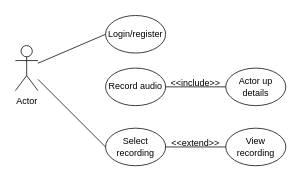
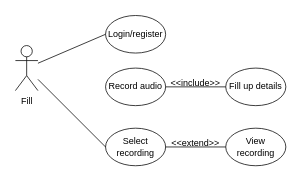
  <mxCell id="0" />
  <mxCell id="1" parent="0" />
- <mxCell id="2" value="Actor" style="shape=umlActor;verticalLabelPosition=bottom;verticalAlign=top;html=1;outlineConnect=0;" vertex="1" parent="1"><mxGeometry x="20" y="60" width="30" height="60" as="geometry" /></mxCell>
+ <mxCell id="2" value="Fill" style="shape=umlActor;verticalLabelPosition=bottom;verticalAlign=top;html=1;outlineConnect=0;" vertex="1" parent="1"><mxGeometry x="20" y="60" width="30" height="60" as="geometry" /></mxCell>
  <mxCell id="3" value="Login/register" style="ellipse;whiteSpace=wrap;html=1;" vertex="1" parent="1"><mxGeometry x="140" y="20" width="80" height="50" as="geometry" /></mxCell>
  <mxCell id="4" value="Record audio" style="ellipse;whiteSpace=wrap;html=1;" vertex="1" parent="1"><mxGeometry x="140" y="90" width="80" height="50" as="geometry" /></mxCell>
- <mxCell id="5" value="Actor up details" style="ellipse;whiteSpace=wrap;html=1;" vertex="1" parent="1"><mxGeometry x="300" y="90" width="80" height="50" as="geometry" /></mxCell>
+ <mxCell id="5" value="Fill up details" style="ellipse;whiteSpace=wrap;html=1;" vertex="1" parent="1"><mxGeometry x="300" y="90" width="80" height="50" as="geometry" /></mxCell>
  <mxCell id="6" value="Select recording" style="ellipse;whiteSpace=wrap;html=1;" vertex="1" parent="1"><mxGeometry x="140" y="170" width="80" height="50" as="geometry" /></mxCell>
  <mxCell id="7" value="View recording" style="ellipse;whiteSpace=wrap;html=1;" vertex="1" parent="1"><mxGeometry x="300" y="170" width="80" height="50" as="geometry" /></mxCell>
  <mxCell id="8" value="" style="endArrow=none;html=1;exitX=1;exitY=0.5;exitDx=0;exitDy=0;entryX=0;entryY=0.5;entryDx=0;entryDy=0;" edge="1" parent="1" source="4" target="5"><mxGeometry width="50" height="50" relative="1" as="geometry"><mxPoint x="240" y="140" as="sourcePoint" /><mxPoint x="290" y="90" as="targetPoint" /></mxGeometry></mxCell>
  <mxCell id="9" value="" style="endArrow=none;html=1;exitX=1;exitY=0.5;exitDx=0;exitDy=0;entryX=0;entryY=0.5;entryDx=0;entryDy=0;" edge="1" parent="1" source="6" target="7"><mxGeometry width="50" height="50" relative="1" as="geometry"><mxPoint x="230" y="154" as="sourcePoint" /><mxPoint x="300" y="154" as="targetPoint" /></mxGeometry></mxCell>
  <mxCell id="10" value="" style="endArrow=none;html=1;entryX=0;entryY=0.5;entryDx=0;entryDy=0;" edge="1" parent="1" source="2" target="3"><mxGeometry width="50" height="50" relative="1" as="geometry"><mxPoint x="240" y="135" as="sourcePoint" /><mxPoint x="310" y="135" as="targetPoint" /></mxGeometry></mxCell>
  <mxCell id="11" value="" style="endArrow=none;html=1;entryX=0;entryY=0.5;entryDx=0;entryDy=0;" edge="1" parent="1" source="2" target="6"><mxGeometry width="50" height="50" relative="1" as="geometry"><mxPoint x="70" y="103.571" as="sourcePoint" /><mxPoint x="160" y="65" as="targetPoint" /></mxGeometry></mxCell>
  <mxCell id="12" value="&amp;lt;&amp;lt;include&amp;gt;&amp;gt;" style="text;html=1;strokeColor=none;fillColor=none;align=center;verticalAlign=middle;whiteSpace=wrap;rounded=0;" vertex="1" parent="1"><mxGeometry x="240" y="100" width="40" height="20" as="geometry" /></mxCell>
  <mxCell id="13" value="&amp;lt;&amp;lt;extend&amp;gt;&amp;gt;" style="text;html=1;strokeColor=none;fillColor=none;align=center;verticalAlign=middle;whiteSpace=wrap;rounded=0;" vertex="1" parent="1"><mxGeometry x="240" y="180" width="40" height="20" as="geometry" /></mxCell>
